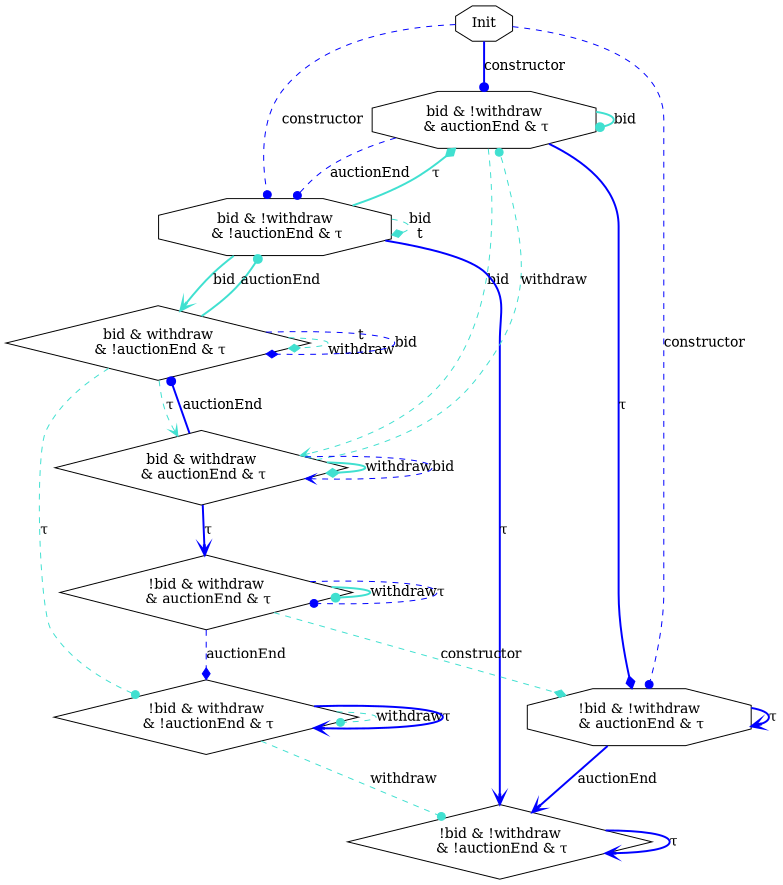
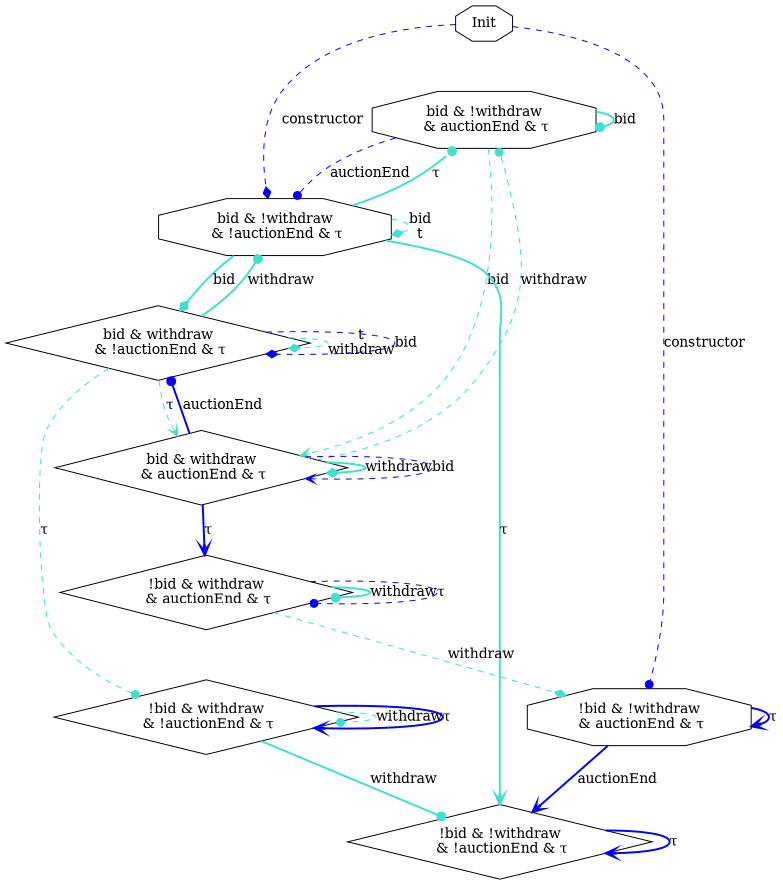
  digraph {
    node [shape=diamond]
    edge [arrowhead=dot color=turquoise style=bold]
    n1 [label=Init shape=octagon]
    n2 [label="bid & !withdraw\n & auctionEnd & τ\n" shape=octagon]
    n3 [label="bid & !withdraw\n & !auctionEnd & τ\n" shape=octagon]
    n4 [label="!bid & !withdraw\n & auctionEnd & τ\n" shape=octagon]
    n5 [label="bid & withdraw\n & auctionEnd & τ\n"]
    n6 [label="bid & withdraw\n & !auctionEnd & τ\n"]
    n7 [label="!bid & !withdraw\n & !auctionEnd & τ\n"]
    n8 [label="!bid & withdraw\n & auctionEnd & τ\n"]
    n9 [label="!bid & withdraw\n & !auctionEnd & τ\n"]
-   n1 -> n2 [color=blue label=constructor]
-   n1 -> n3 [color=blue label=constructor style=dashed]
+   n1 -> n3 [arrowhead=diamond color=blue label=constructor style=dashed]
    n1 -> n4 [color=blue label=constructor style=dashed]
    n2 -> n2 [label=bid]
    n2 -> n3 [color=blue label=auctionEnd style=dashed]
-   n2 -> n4 [arrowhead=diamond color=blue label="τ"]
    n2 -> n5 [arrowhead=vee label=bid style=dashed]
-   n3 -> n2 [arrowhead=diamond label="τ"]
+   n3 -> n2 [label="τ"]
    n3 -> n3 [arrowhead=diamond label="bid\nt" style=dashed]
-   n3 -> n6 [arrowhead=vee label=bid]
-   n3 -> n7 [arrowhead=vee color=blue label="τ"]
+   n3 -> n6 [arrowhead=diamond label=bid]
+   n3 -> n7 [arrowhead=vee label="τ"]
    n4 -> n4 [arrowhead=vee color=blue label="τ"]
    n4 -> n7 [arrowhead=vee color=blue label=auctionEnd]
    n5 -> n2 [label=withdraw style=dashed]
    n5 -> n5 [arrowhead=diamond label=withdraw]
    n5 -> n5 [arrowhead=vee color=blue label=bid style=dashed]
    n5 -> n6 [color=blue label=auctionEnd]
    n5 -> n8 [arrowhead=vee color=blue label="τ"]
-   n6 -> n3 [label=auctionEnd]
+   n6 -> n3 [label=withdraw]
    n6 -> n5 [arrowhead=vee label="τ" style=dashed]
    n6 -> n6 [arrowhead=diamond label="t\nwithdraw" style=dashed]
    n6 -> n6 [arrowhead=diamond color=blue label=bid style=dashed]
    n6 -> n9 [label="τ" style=dashed]
    n7 -> n7 [arrowhead=vee color=blue label="τ"]
-   n8 -> n4 [arrowhead=diamond label=constructor style=dashed]
+   n8 -> n4 [arrowhead=diamond label=withdraw style=dashed]
    n8 -> n8 [label=withdraw]
    n8 -> n8 [color=blue label="τ" style=dashed]
-   n8 -> n9 [arrowhead=diamond color=blue label=auctionEnd style=dashed]
-   n9 -> n7 [label=withdraw style=dashed]
+   n9 -> n7 [label=withdraw]
    n9 -> n9 [label=withdraw style=dashed]
    n9 -> n9 [arrowhead=vee color=blue label="τ"]
  }
